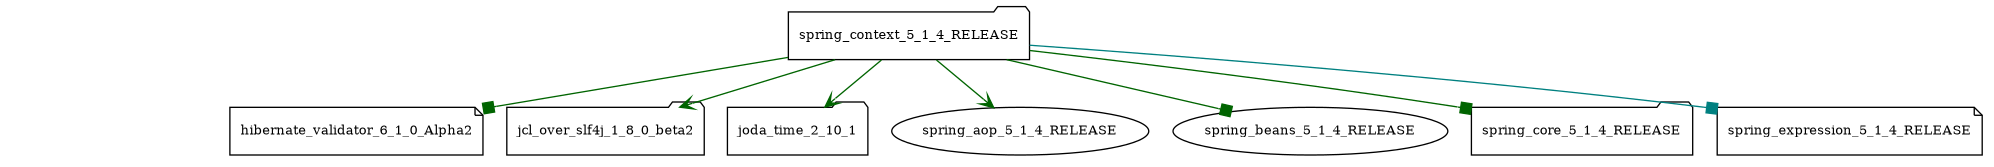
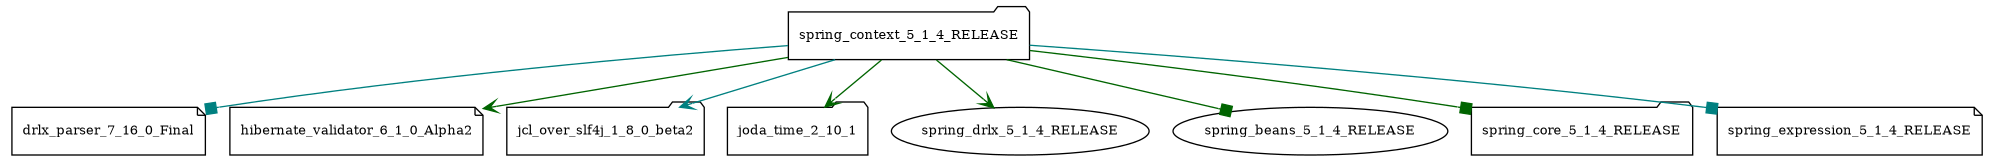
  digraph {
    node [fontsize=10.0 shape=folder]
    edge [arrowhead=box color=darkgreen]
    spring_context_5_1_4_RELEASE
+   drlx_parser_7_16_0_Final [shape=note]
    hibernate_validator_6_1_0_Alpha2 [shape=note]
    jcl_over_slf4j_1_8_0_beta2
    joda_time_2_10_1
-   spring_aop_5_1_4_RELEASE [shape=ellipse]
+   spring_aop_5_1_4_RELEASE [shape=ellipse label=spring_drlx_5_1_4_RELEASE]
    spring_beans_5_1_4_RELEASE [shape=ellipse]
    spring_core_5_1_4_RELEASE
    spring_expression_5_1_4_RELEASE [shape=note]
-   spring_context_5_1_4_RELEASE -> hibernate_validator_6_1_0_Alpha2
-   spring_context_5_1_4_RELEASE -> jcl_over_slf4j_1_8_0_beta2 [arrowhead=vee]
+   spring_context_5_1_4_RELEASE -> drlx_parser_7_16_0_Final [color=teal]
+   spring_context_5_1_4_RELEASE -> hibernate_validator_6_1_0_Alpha2 [arrowhead=vee]
+   spring_context_5_1_4_RELEASE -> jcl_over_slf4j_1_8_0_beta2 [arrowhead=vee color=teal]
    spring_context_5_1_4_RELEASE -> joda_time_2_10_1 [arrowhead=vee]
    spring_context_5_1_4_RELEASE -> spring_aop_5_1_4_RELEASE [arrowhead=vee]
    spring_context_5_1_4_RELEASE -> spring_beans_5_1_4_RELEASE
    spring_context_5_1_4_RELEASE -> spring_core_5_1_4_RELEASE
    spring_context_5_1_4_RELEASE -> spring_expression_5_1_4_RELEASE [color=teal]
  }
